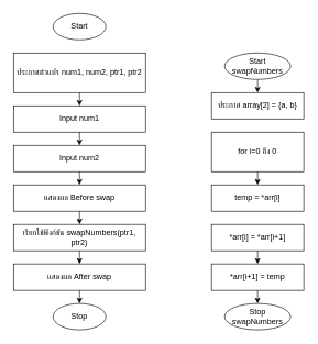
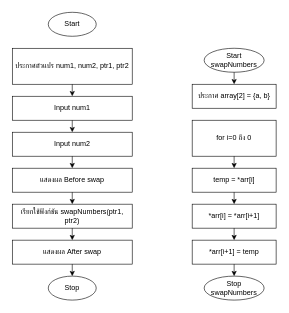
  <mxCell id="0" />
  <mxCell id="1" parent="0" />
  <mxCell id="2" value="Start" style="ellipse;whiteSpace=wrap;" vertex="1" parent="1"><mxGeometry x="80" y="20" width="80" height="40" as="geometry" /></mxCell>
  <mxCell id="3" value="ประกาศตัวแปร num1, num2, ptr1, ptr2" style="rounded=0;whiteSpace=wrap;" vertex="1" parent="1"><mxGeometry x="20" y="80" width="200" height="60" as="geometry" /></mxCell>
  <mxCell id="4" value="Input num1" style="parallelogram;whiteSpace=wrap;" vertex="1" parent="1"><mxGeometry x="20" y="160" width="200" height="40" as="geometry" /></mxCell>
  <mxCell id="5" value="Input num2" style="parallelogram;whiteSpace=wrap;" vertex="1" parent="1"><mxGeometry x="20" y="220" width="200" height="40" as="geometry" /></mxCell>
  <mxCell id="6" value="แสดงผล Before swap" style="parallelogram;whiteSpace=wrap;" vertex="1" parent="1"><mxGeometry x="20" y="280" width="200" height="40" as="geometry" /></mxCell>
  <mxCell id="7" value="เรียกใช้ฟังก์ชัน swapNumbers(ptr1, ptr2)" style="rectangle;whiteSpace=wrap;" vertex="1" parent="1"><mxGeometry x="20" y="340" width="200" height="40" as="geometry" /></mxCell>
  <mxCell id="8" value="แสดงผล After swap" style="parallelogram;whiteSpace=wrap;" vertex="1" parent="1"><mxGeometry x="20" y="400" width="200" height="40" as="geometry" /></mxCell>
  <mxCell id="9" value="Stop" style="ellipse;whiteSpace=wrap;" vertex="1" parent="1"><mxGeometry x="80" y="460" width="80" height="40" as="geometry" /></mxCell>
  <mxCell id="10" style="edgeStyle=orthogonalEdgeStyle;" edge="1" parent="1" source="3" target="4"><mxGeometry relative="1" as="geometry" /></mxCell>
  <mxCell id="11" style="edgeStyle=orthogonalEdgeStyle;" edge="1" parent="1" source="4" target="5"><mxGeometry relative="1" as="geometry" /></mxCell>
  <mxCell id="12" style="edgeStyle=orthogonalEdgeStyle;" edge="1" parent="1" source="5" target="6"><mxGeometry relative="1" as="geometry" /></mxCell>
  <mxCell id="13" style="edgeStyle=orthogonalEdgeStyle;" edge="1" parent="1" source="6" target="7"><mxGeometry relative="1" as="geometry" /></mxCell>
  <mxCell id="14" style="edgeStyle=orthogonalEdgeStyle;" edge="1" parent="1" source="7" target="8"><mxGeometry relative="1" as="geometry" /></mxCell>
  <mxCell id="15" style="edgeStyle=orthogonalEdgeStyle;" edge="1" parent="1" source="8" target="9"><mxGeometry relative="1" as="geometry" /></mxCell>
  <mxCell id="16" value="Start swapNumbers" style="ellipse;whiteSpace=wrap;" vertex="1" parent="1"><mxGeometry x="340" y="80" width="100" height="40" as="geometry" /></mxCell>
  <mxCell id="17" value="ประกาศ array[2] = {a, b}" style="rectangle;whiteSpace=wrap;" vertex="1" parent="1"><mxGeometry x="320" y="140" width="140" height="40" as="geometry" /></mxCell>
  <mxCell id="18" value="for i=0 ถึง 0" style="diamond;whiteSpace=wrap;" vertex="1" parent="1"><mxGeometry x="320" y="200" width="140" height="60" as="geometry" /></mxCell>
  <mxCell id="19" value="temp = *arr[i]" style="rectangle;whiteSpace=wrap;" vertex="1" parent="1"><mxGeometry x="320" y="280" width="140" height="40" as="geometry" /></mxCell>
  <mxCell id="20" value="*arr[i] = *arr[i+1]" style="rectangle;whiteSpace=wrap;" vertex="1" parent="1"><mxGeometry x="320" y="340" width="140" height="40" as="geometry" /></mxCell>
  <mxCell id="21" value="*arr[i+1] = temp" style="rectangle;whiteSpace=wrap;" vertex="1" parent="1"><mxGeometry x="320" y="400" width="140" height="40" as="geometry" /></mxCell>
  <mxCell id="22" value="Stop swapNumbers" style="ellipse;whiteSpace=wrap;" vertex="1" parent="1"><mxGeometry x="340" y="460" width="100" height="40" as="geometry" /></mxCell>
  <mxCell id="23" style="edgeStyle=orthogonalEdgeStyle;" edge="1" parent="1" source="16" target="17"><mxGeometry relative="1" as="geometry" /></mxCell>
  <mxCell id="24" style="edgeStyle=orthogonalEdgeStyle;" edge="1" parent="1" source="18" target="19"><mxGeometry relative="1" as="geometry" /></mxCell>
+ <mxCell id="25" style="edgeStyle=orthogonalEdgeStyle;" edge="1" parent="1" source="19" target="20"><mxGeometry relative="1" as="geometry" /></mxCell>
  <mxCell id="26" style="edgeStyle=orthogonalEdgeStyle;" edge="1" parent="1" source="20" target="21"><mxGeometry relative="1" as="geometry" /></mxCell>
  <mxCell id="27" style="edgeStyle=orthogonalEdgeStyle;" edge="1" parent="1" source="21" target="22"><mxGeometry relative="1" as="geometry" /></mxCell>
